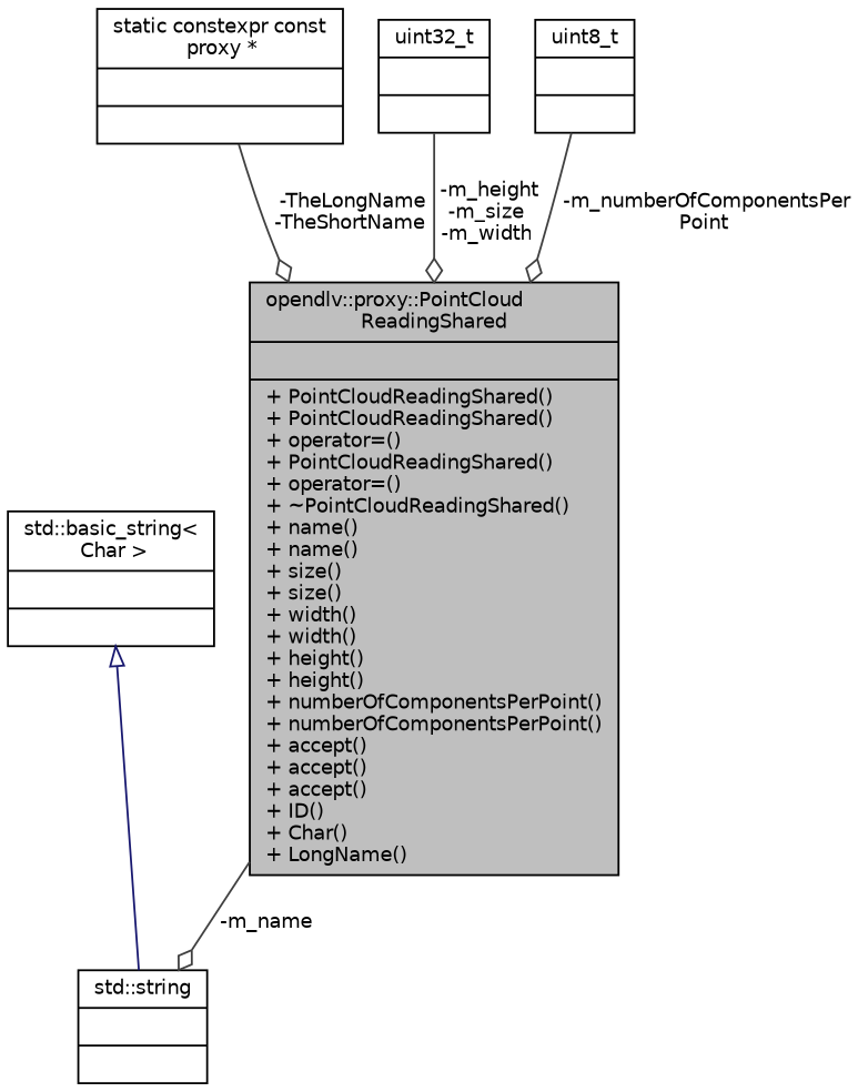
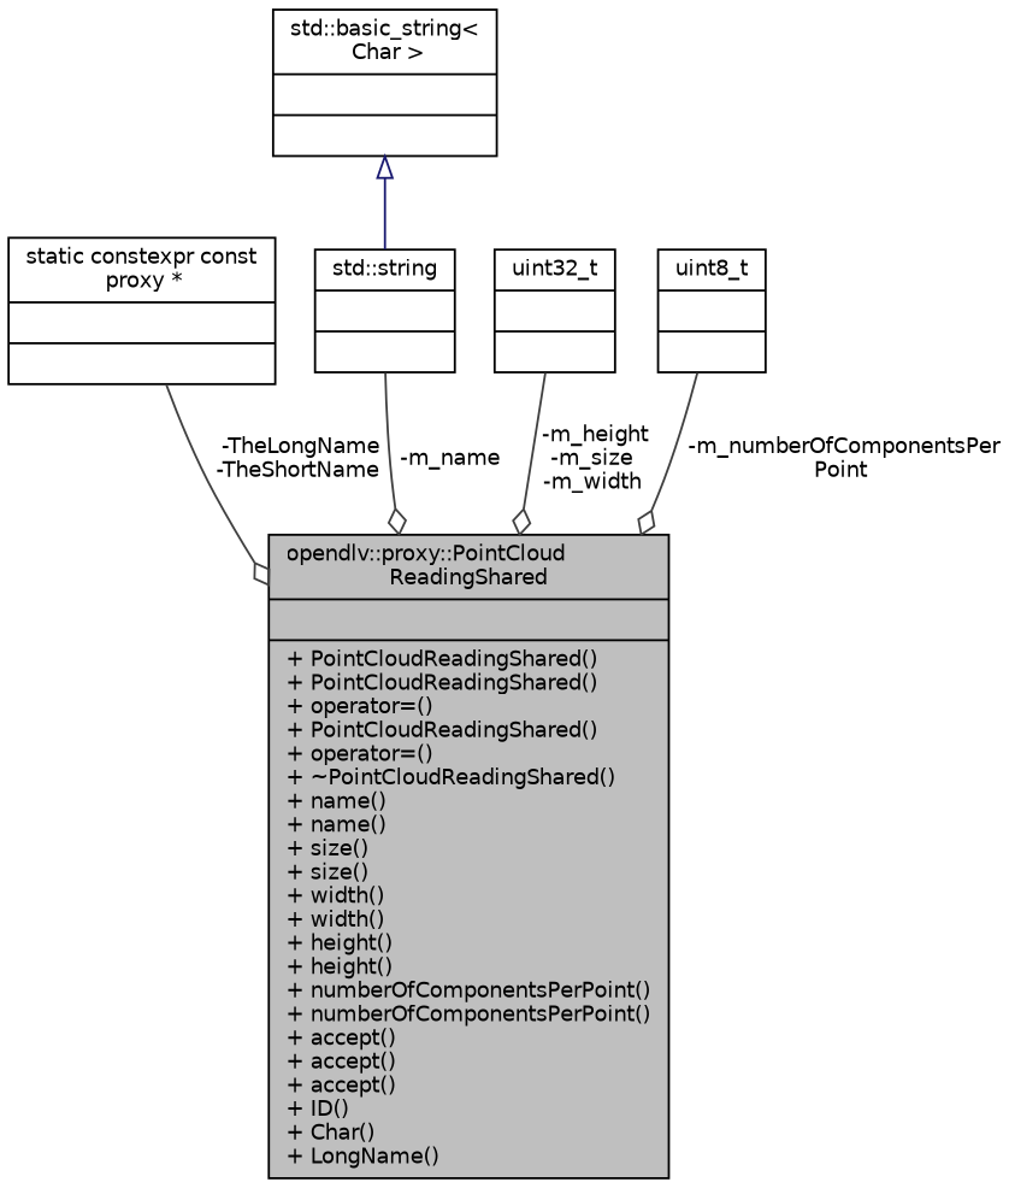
  digraph {
    node [color=black fillcolor=white fontname=Helvetica fontsize=10 shape=record style=filled]
    edge [arrowhead=odiamond color=grey25 fontname=Helvetica fontsize=10 labelfontname=Helvetica labelfontsize=10 style=solid]
    n1 [fillcolor=grey75 fontcolor=black height=0.2 label="{opendlv::proxy::PointCloud\lReadingShared\n||+ PointCloudReadingShared()\l+ PointCloudReadingShared()\l+ operator=()\l+ PointCloudReadingShared()\l+ operator=()\l+ ~PointCloudReadingShared()\l+ name()\l+ name()\l+ size()\l+ size()\l+ width()\l+ width()\l+ height()\l+ height()\l+ numberOfComponentsPerPoint()\l+ numberOfComponentsPerPoint()\l+ accept()\l+ accept()\l+ accept()\l+ ID()\l+ Char()\l+ LongName()\l}" width=0.4]
    n2 [height=0.2 label="{static constexpr const\l proxy *\n||}" width=0.4]
    n3 [height=0.2 label="{std::string\n||}" width=0.4]
    n4 [height=0.2 label="{std::basic_string\<\l Char \>\n||}" width=0.4]
    n5 [height=0.2 label="{uint32_t\n||}" width=0.4]
    n6 [height=0.2 label="{uint8_t\n||}" width=0.4]
    n2 -> n1 [label=" -TheLongName\n-TheShortName"]
-   n1 -> n3 [label=" -m_name"]
+   n3 -> n1 [label=" -m_name"]
    n4 -> n3 [arrowtail=onormal color=midnightblue dir=back arrowhead=""]
    n5 -> n1 [label=" -m_height\n-m_size\n-m_width"]
    n6 -> n1 [label=" -m_numberOfComponentsPer\lPoint"]
  }
